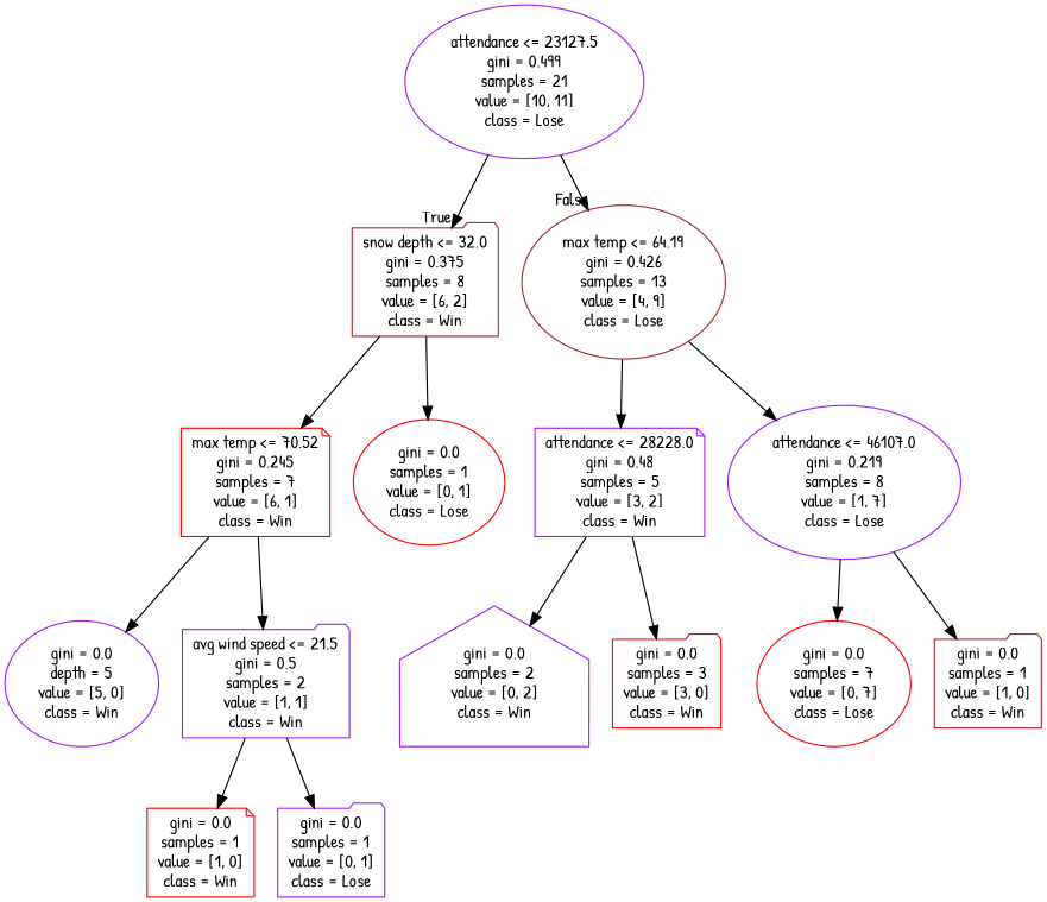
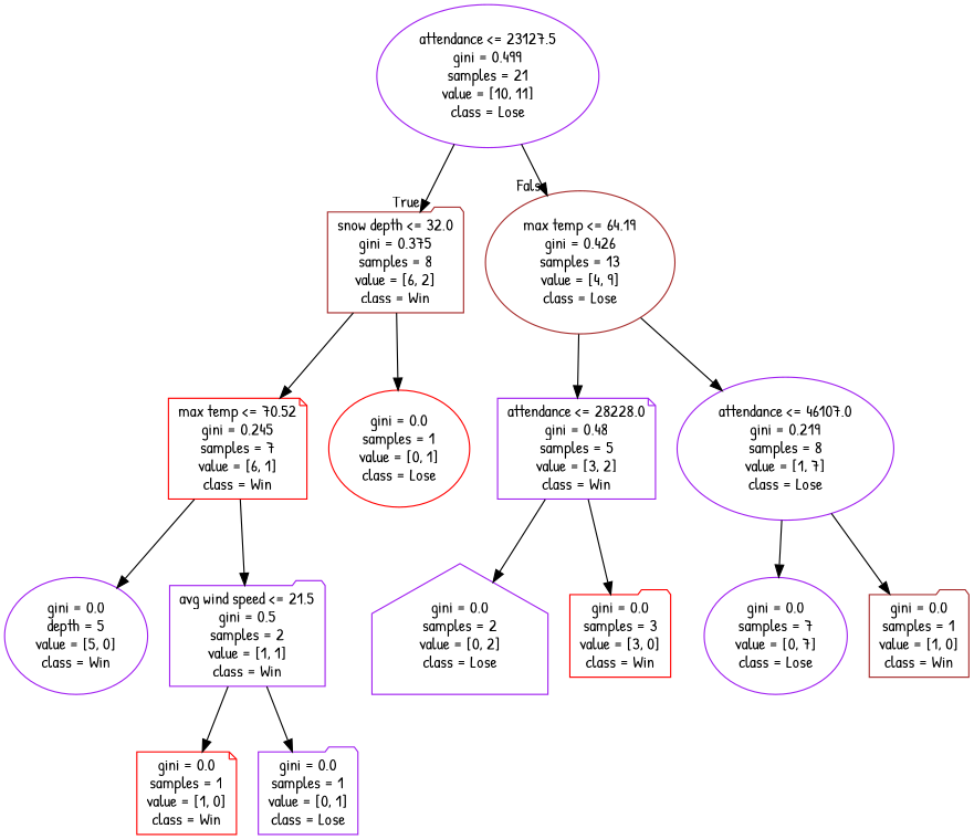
  digraph {
    fontname="Patrick Hand"
    node [color=purple fontname="Patrick Hand" shape=ellipse]
    edge [fontname="Patrick Hand"]
    n1 [label="attendance <= 23127.5\ngini = 0.499\nsamples = 21\nvalue = [10, 11]\nclass = Lose"]
    n2 [color=brown label="snow depth <= 32.0\ngini = 0.375\nsamples = 8\nvalue = [6, 2]\nclass = Win" shape=folder]
    n3 [color=brown label="max temp <= 64.19\ngini = 0.426\nsamples = 13\nvalue = [4, 9]\nclass = Lose"]
    n4 [color=red label="max temp <= 70.52\ngini = 0.245\nsamples = 7\nvalue = [6, 1]\nclass = Win" shape=note]
    n5 [color=red label="gini = 0.0\nsamples = 1\nvalue = [0, 1]\nclass = Lose"]
    n6 [label="attendance <= 28228.0\ngini = 0.48\nsamples = 5\nvalue = [3, 2]\nclass = Win" shape=note]
    n7 [label="attendance <= 46107.0\ngini = 0.219\nsamples = 8\nvalue = [1, 7]\nclass = Lose"]
    n8 [label="gini = 0.0\ndepth = 5\nvalue = [5, 0]\nclass = Win"]
    n9 [label="avg wind speed <= 21.5\ngini = 0.5\nsamples = 2\nvalue = [1, 1]\nclass = Win" shape=folder]
    n10 [color=red label="gini = 0.0\nsamples = 1\nvalue = [1, 0]\nclass = Win" shape=note]
    n11 [label="gini = 0.0\nsamples = 1\nvalue = [0, 1]\nclass = Lose" shape=folder]
-   n12 [label="gini = 0.0\nsamples = 2\nvalue = [0, 2]\nclass = Win" shape=house]
+   n12 [label="gini = 0.0\nsamples = 2\nvalue = [0, 2]\nclass = Lose" shape=house]
    n13 [color=red label="gini = 0.0\nsamples = 3\nvalue = [3, 0]\nclass = Win" shape=folder]
-   n14 [color=red label="gini = 0.0\nsamples = 7\nvalue = [0, 7]\nclass = Lose"]
+   n14 [label="gini = 0.0\nsamples = 7\nvalue = [0, 7]\nclass = Lose"]
    n15 [color=brown label="gini = 0.0\nsamples = 1\nvalue = [1, 0]\nclass = Win" shape=folder]
    n1 -> n2 [headlabel=True labelangle=45 labeldistance=2.5]
    n1 -> n3 [headlabel=False labelangle=-45 labeldistance=2.5]
    n2 -> n4
    n2 -> n5
    n3 -> n6
    n3 -> n7
    n4 -> n8
    n4 -> n9
    n6 -> n12
    n6 -> n13
    n7 -> n14
    n7 -> n15
    n9 -> n10
    n9 -> n11
  }
